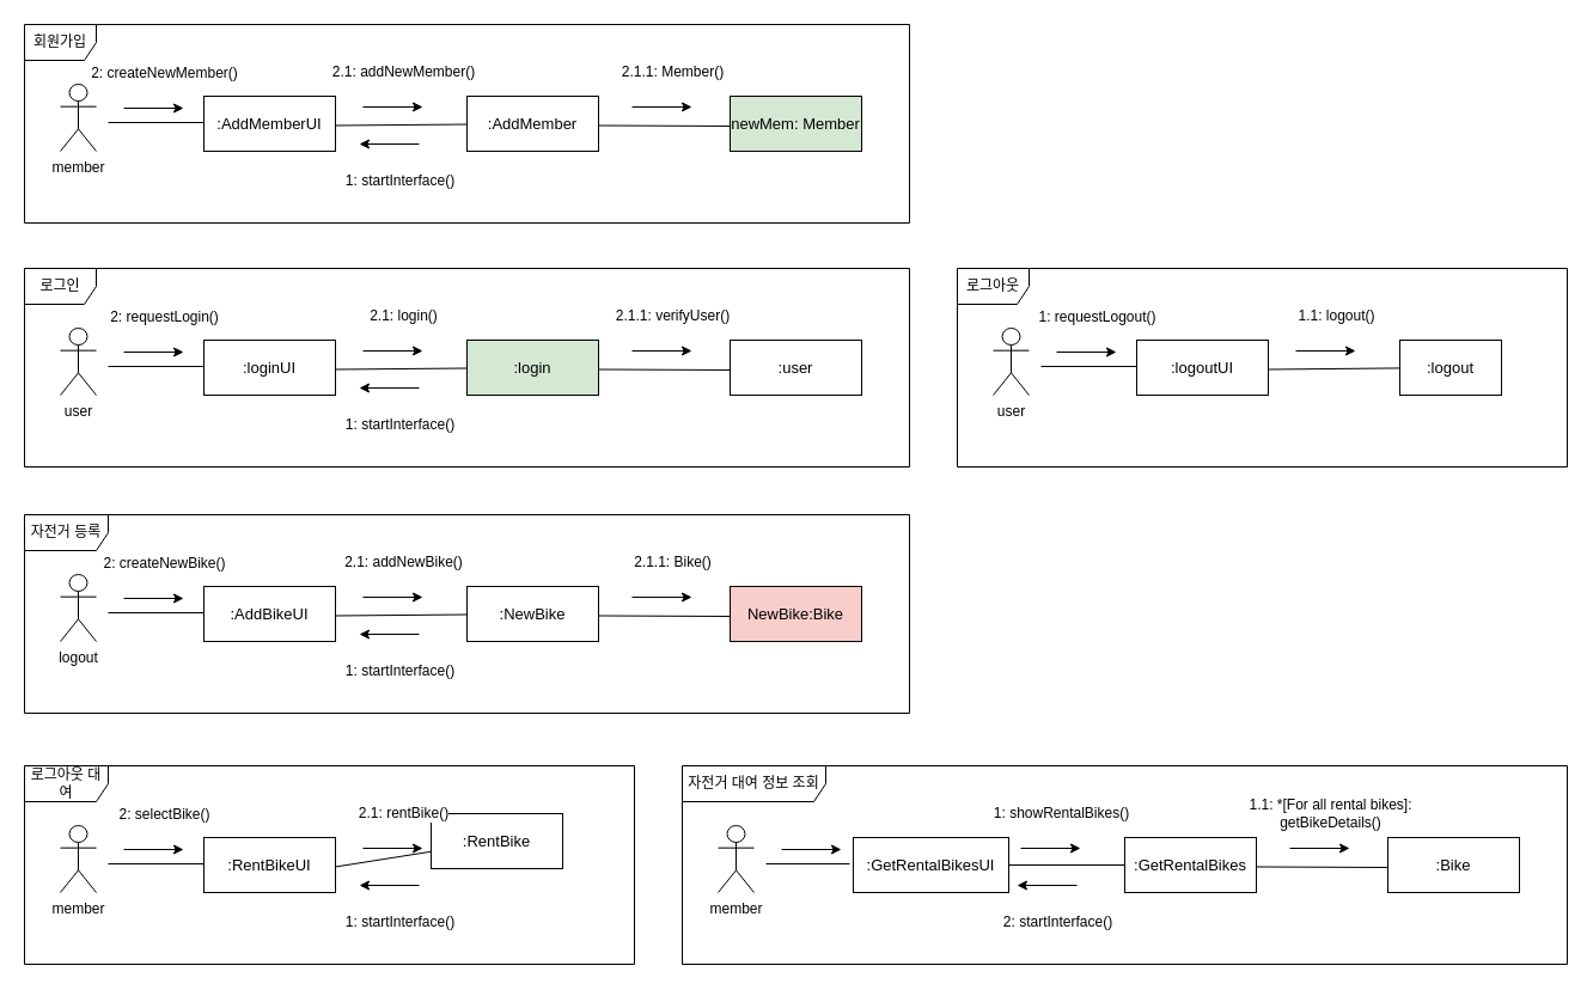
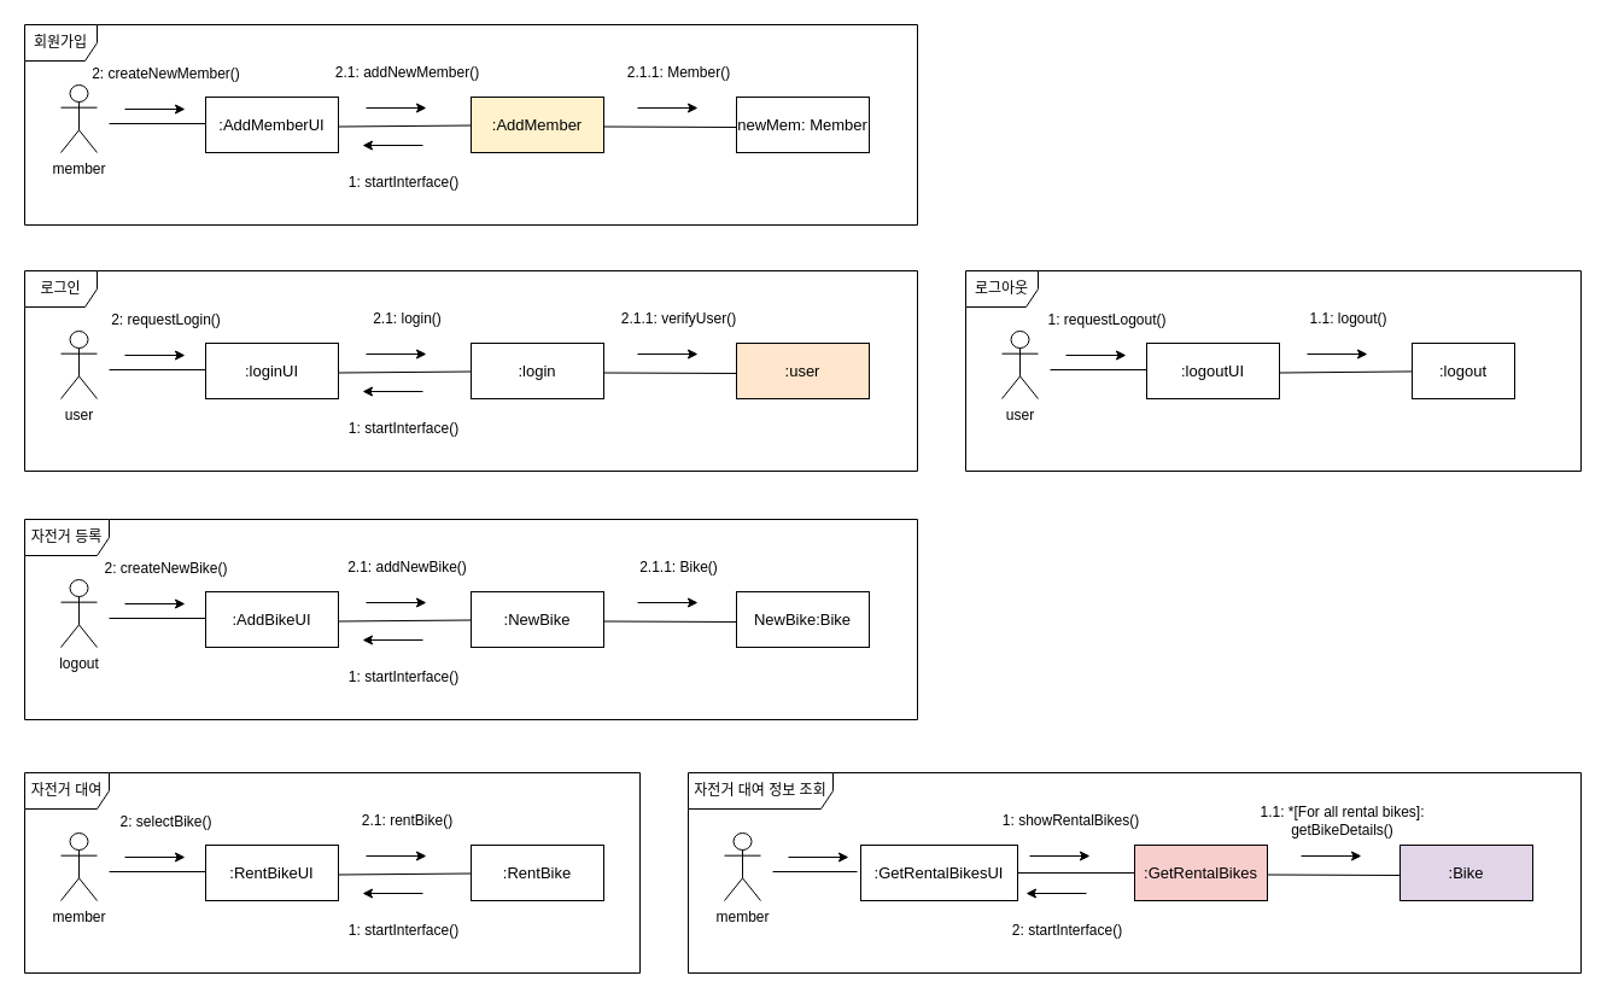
  <mxCell id="0" />
  <mxCell id="1" parent="0" />
  <mxCell id="2" value=":AddMemberUI" style="html=1;whiteSpace=wrap;fontSize=13;" vertex="1" parent="1"><mxGeometry x="170" y="80" width="110" height="46" as="geometry" /></mxCell>
  <mxCell id="3" value="회원가입" style="shape=umlFrame;whiteSpace=wrap;html=1;pointerEvents=0;" vertex="1" parent="1"><mxGeometry x="20" y="20" width="740" height="166" as="geometry" /></mxCell>
  <mxCell id="4" value="member" style="shape=umlActor;verticalLabelPosition=bottom;verticalAlign=top;html=1;" vertex="1" parent="1"><mxGeometry x="50" y="70" width="30" height="56" as="geometry" /></mxCell>
- <mxCell id="5" value=":AddMember" style="html=1;whiteSpace=wrap;fontSize=13;" vertex="1" parent="1"><mxGeometry x="390" y="80" width="110" height="46" as="geometry" /></mxCell>
- <mxCell id="6" value="newMem: Member" style="html=1;whiteSpace=wrap;fontSize=13;fillColor=#d5e8d4;" vertex="1" parent="1"><mxGeometry x="610" y="80" width="110" height="46" as="geometry" /></mxCell>
+ <mxCell id="5" value=":AddMember" style="html=1;whiteSpace=wrap;fontSize=13;fillColor=#fff2cc;" vertex="1" parent="1"><mxGeometry x="390" y="80" width="110" height="46" as="geometry" /></mxCell>
+ <mxCell id="6" value="newMem: Member" style="html=1;whiteSpace=wrap;fontSize=13;" vertex="1" parent="1"><mxGeometry x="610" y="80" width="110" height="46" as="geometry" /></mxCell>
  <mxCell id="7" value="" style="endArrow=none;html=1;rounded=0;" edge="1" parent="1"><mxGeometry width="50" height="50" relative="1" as="geometry"><mxPoint x="90" y="102" as="sourcePoint" /><mxPoint x="170" y="102" as="targetPoint" /></mxGeometry></mxCell>
  <mxCell id="8" value="" style="endArrow=none;html=1;rounded=0;" edge="1" parent="1" target="5"><mxGeometry width="50" height="50" relative="1" as="geometry"><mxPoint x="280" y="104.5" as="sourcePoint" /><mxPoint x="360" y="104.5" as="targetPoint" /></mxGeometry></mxCell>
  <mxCell id="9" value="" style="endArrow=none;html=1;rounded=0;" edge="1" parent="1"><mxGeometry width="50" height="50" relative="1" as="geometry"><mxPoint x="500" y="104.5" as="sourcePoint" /><mxPoint x="610" y="105" as="targetPoint" /></mxGeometry></mxCell>
  <mxCell id="10" value="" style="endArrow=classic;html=1;rounded=0;" edge="1" parent="1"><mxGeometry relative="1" as="geometry"><mxPoint x="103" y="90" as="sourcePoint" /><mxPoint x="153" y="90" as="targetPoint" /></mxGeometry></mxCell>
  <mxCell id="11" value="2: createNewMember()" style="edgeLabel;resizable=0;html=1;;align=center;verticalAlign=middle;fontSize=12;" connectable="0" vertex="1" parent="10"><mxGeometry relative="1" as="geometry"><mxPoint x="8" y="-30" as="offset" /></mxGeometry></mxCell>
  <mxCell id="12" value="" style="endArrow=classic;html=1;rounded=0;" edge="1" parent="1"><mxGeometry relative="1" as="geometry"><mxPoint x="303" y="89" as="sourcePoint" /><mxPoint x="353" y="89" as="targetPoint" /></mxGeometry></mxCell>
  <mxCell id="13" value="2.1: addNewMember()" style="edgeLabel;resizable=0;html=1;;align=center;verticalAlign=middle;fontSize=12;" connectable="0" vertex="1" parent="12"><mxGeometry relative="1" as="geometry"><mxPoint x="8" y="-30" as="offset" /></mxGeometry></mxCell>
  <mxCell id="14" value="" style="endArrow=classic;html=1;rounded=0;" edge="1" parent="1"><mxGeometry relative="1" as="geometry"><mxPoint x="528" y="89" as="sourcePoint" /><mxPoint x="578" y="89" as="targetPoint" /></mxGeometry></mxCell>
  <mxCell id="15" value="2.1.1: Member()" style="edgeLabel;resizable=0;html=1;;align=center;verticalAlign=middle;fontSize=12;" connectable="0" vertex="1" parent="14"><mxGeometry relative="1" as="geometry"><mxPoint x="8" y="-30" as="offset" /></mxGeometry></mxCell>
  <mxCell id="16" value="" style="endArrow=classic;html=1;rounded=0;" edge="1" parent="1"><mxGeometry relative="1" as="geometry"><mxPoint x="350" y="120" as="sourcePoint" /><mxPoint x="300" y="120" as="targetPoint" /></mxGeometry></mxCell>
  <mxCell id="17" value="1: startInterface()" style="edgeLabel;resizable=0;html=1;;align=center;verticalAlign=middle;fontSize=12;" connectable="0" vertex="1" parent="16"><mxGeometry relative="1" as="geometry"><mxPoint x="8" y="30" as="offset" /></mxGeometry></mxCell>
  <mxCell id="18" value=":loginUI" style="html=1;whiteSpace=wrap;fontSize=13;" vertex="1" parent="1"><mxGeometry x="170" y="284" width="110" height="46" as="geometry" /></mxCell>
  <mxCell id="19" value="로그인" style="shape=umlFrame;whiteSpace=wrap;html=1;pointerEvents=0;" vertex="1" parent="1"><mxGeometry x="20" y="224" width="740" height="166" as="geometry" /></mxCell>
  <mxCell id="20" value="user" style="shape=umlActor;verticalLabelPosition=bottom;verticalAlign=top;html=1;" vertex="1" parent="1"><mxGeometry x="50" y="274" width="30" height="56" as="geometry" /></mxCell>
- <mxCell id="21" value=":login" style="html=1;whiteSpace=wrap;fontSize=13;fillColor=#d5e8d4;" vertex="1" parent="1"><mxGeometry x="390" y="284" width="110" height="46" as="geometry" /></mxCell>
- <mxCell id="22" value=":user" style="html=1;whiteSpace=wrap;fontSize=13;" vertex="1" parent="1"><mxGeometry x="610" y="284" width="110" height="46" as="geometry" /></mxCell>
+ <mxCell id="21" value=":login" style="html=1;whiteSpace=wrap;fontSize=13;" vertex="1" parent="1"><mxGeometry x="390" y="284" width="110" height="46" as="geometry" /></mxCell>
+ <mxCell id="22" value=":user" style="html=1;whiteSpace=wrap;fontSize=13;fillColor=#ffe6cc;" vertex="1" parent="1"><mxGeometry x="610" y="284" width="110" height="46" as="geometry" /></mxCell>
  <mxCell id="23" value="" style="endArrow=none;html=1;rounded=0;" edge="1" parent="1"><mxGeometry width="50" height="50" relative="1" as="geometry"><mxPoint x="90" y="306" as="sourcePoint" /><mxPoint x="170" y="306" as="targetPoint" /></mxGeometry></mxCell>
  <mxCell id="24" value="" style="endArrow=none;html=1;rounded=0;" edge="1" parent="1" target="21"><mxGeometry width="50" height="50" relative="1" as="geometry"><mxPoint x="280" y="308.5" as="sourcePoint" /><mxPoint x="360" y="308.5" as="targetPoint" /></mxGeometry></mxCell>
  <mxCell id="25" value="" style="endArrow=none;html=1;rounded=0;" edge="1" parent="1"><mxGeometry width="50" height="50" relative="1" as="geometry"><mxPoint x="500" y="308.5" as="sourcePoint" /><mxPoint x="610" y="309" as="targetPoint" /></mxGeometry></mxCell>
  <mxCell id="26" value="" style="endArrow=classic;html=1;rounded=0;" edge="1" parent="1"><mxGeometry relative="1" as="geometry"><mxPoint x="103" y="294" as="sourcePoint" /><mxPoint x="153" y="294" as="targetPoint" /></mxGeometry></mxCell>
  <mxCell id="27" value="2: requestLogin()" style="edgeLabel;resizable=0;html=1;;align=center;verticalAlign=middle;fontSize=12;" connectable="0" vertex="1" parent="26"><mxGeometry relative="1" as="geometry"><mxPoint x="8" y="-30" as="offset" /></mxGeometry></mxCell>
  <mxCell id="28" value="" style="endArrow=classic;html=1;rounded=0;" edge="1" parent="1"><mxGeometry relative="1" as="geometry"><mxPoint x="303" y="293" as="sourcePoint" /><mxPoint x="353" y="293" as="targetPoint" /></mxGeometry></mxCell>
  <mxCell id="29" value="2.1: login()" style="edgeLabel;resizable=0;html=1;;align=center;verticalAlign=middle;fontSize=12;" connectable="0" vertex="1" parent="28"><mxGeometry relative="1" as="geometry"><mxPoint x="8" y="-30" as="offset" /></mxGeometry></mxCell>
  <mxCell id="30" value="" style="endArrow=classic;html=1;rounded=0;" edge="1" parent="1"><mxGeometry relative="1" as="geometry"><mxPoint x="528" y="293" as="sourcePoint" /><mxPoint x="578" y="293" as="targetPoint" /></mxGeometry></mxCell>
  <mxCell id="31" value="2.1.1: verifyUser()" style="edgeLabel;resizable=0;html=1;;align=center;verticalAlign=middle;fontSize=12;" connectable="0" vertex="1" parent="30"><mxGeometry relative="1" as="geometry"><mxPoint x="8" y="-30" as="offset" /></mxGeometry></mxCell>
  <mxCell id="32" value="" style="endArrow=classic;html=1;rounded=0;" edge="1" parent="1"><mxGeometry relative="1" as="geometry"><mxPoint x="350" y="324" as="sourcePoint" /><mxPoint x="300" y="324" as="targetPoint" /></mxGeometry></mxCell>
  <mxCell id="33" value="1: startInterface()" style="edgeLabel;resizable=0;html=1;;align=center;verticalAlign=middle;fontSize=12;" connectable="0" vertex="1" parent="32"><mxGeometry relative="1" as="geometry"><mxPoint x="8" y="30" as="offset" /></mxGeometry></mxCell>
  <mxCell id="34" value=":logoutUI" style="html=1;whiteSpace=wrap;fontSize=13;" vertex="1" parent="1"><mxGeometry x="950" y="284" width="110" height="46" as="geometry" /></mxCell>
  <mxCell id="35" value="로그아웃" style="shape=umlFrame;whiteSpace=wrap;html=1;pointerEvents=0;" vertex="1" parent="1"><mxGeometry x="800" y="224" width="510" height="166" as="geometry" /></mxCell>
  <mxCell id="36" value="user" style="shape=umlActor;verticalLabelPosition=bottom;verticalAlign=top;html=1;" vertex="1" parent="1"><mxGeometry x="830" y="274" width="30" height="56" as="geometry" /></mxCell>
  <mxCell id="37" value=":logout" style="html=1;whiteSpace=wrap;fontSize=13;" vertex="1" parent="1"><mxGeometry x="1170" y="284" width="85" height="46" as="geometry" /></mxCell>
  <mxCell id="38" value="" style="endArrow=none;html=1;rounded=0;" edge="1" parent="1"><mxGeometry width="50" height="50" relative="1" as="geometry"><mxPoint x="870" y="306" as="sourcePoint" /><mxPoint x="950" y="306" as="targetPoint" /></mxGeometry></mxCell>
  <mxCell id="39" value="" style="endArrow=none;html=1;rounded=0;" edge="1" parent="1" target="37"><mxGeometry width="50" height="50" relative="1" as="geometry"><mxPoint x="1060" y="308.5" as="sourcePoint" /><mxPoint x="1140" y="308.5" as="targetPoint" /></mxGeometry></mxCell>
  <mxCell id="40" value="" style="endArrow=classic;html=1;rounded=0;" edge="1" parent="1"><mxGeometry relative="1" as="geometry"><mxPoint x="883" y="294" as="sourcePoint" /><mxPoint x="933" y="294" as="targetPoint" /></mxGeometry></mxCell>
  <mxCell id="41" value="1: requestLogout()" style="edgeLabel;resizable=0;html=1;;align=center;verticalAlign=middle;fontSize=12;" connectable="0" vertex="1" parent="40"><mxGeometry relative="1" as="geometry"><mxPoint x="8" y="-30" as="offset" /></mxGeometry></mxCell>
  <mxCell id="42" value="" style="endArrow=classic;html=1;rounded=0;" edge="1" parent="1"><mxGeometry relative="1" as="geometry"><mxPoint x="1083" y="293" as="sourcePoint" /><mxPoint x="1133" y="293" as="targetPoint" /></mxGeometry></mxCell>
  <mxCell id="43" value="1.1: logout()" style="edgeLabel;resizable=0;html=1;;align=center;verticalAlign=middle;fontSize=12;" connectable="0" vertex="1" parent="42"><mxGeometry relative="1" as="geometry"><mxPoint x="8" y="-30" as="offset" /></mxGeometry></mxCell>
  <mxCell id="44" value=":AddBikeUI" style="html=1;whiteSpace=wrap;fontSize=13;" vertex="1" parent="1"><mxGeometry x="170" y="490" width="110" height="46" as="geometry" /></mxCell>
  <mxCell id="45" value="자전거 등록" style="shape=umlFrame;whiteSpace=wrap;html=1;pointerEvents=0;width=70;height=30;" vertex="1" parent="1"><mxGeometry x="20" y="430" width="740" height="166" as="geometry" /></mxCell>
  <mxCell id="46" value="logout" style="shape=umlActor;verticalLabelPosition=bottom;verticalAlign=top;html=1;" vertex="1" parent="1"><mxGeometry x="50" y="480" width="30" height="56" as="geometry" /></mxCell>
  <mxCell id="47" value=":NewBike" style="html=1;whiteSpace=wrap;fontSize=13;" vertex="1" parent="1"><mxGeometry x="390" y="490" width="110" height="46" as="geometry" /></mxCell>
- <mxCell id="48" value="NewBike:Bike" style="html=1;whiteSpace=wrap;fontSize=13;fillColor=#f8cecc;" vertex="1" parent="1"><mxGeometry x="610" y="490" width="110" height="46" as="geometry" /></mxCell>
+ <mxCell id="48" value="NewBike:Bike" style="html=1;whiteSpace=wrap;fontSize=13;" vertex="1" parent="1"><mxGeometry x="610" y="490" width="110" height="46" as="geometry" /></mxCell>
  <mxCell id="49" value="" style="endArrow=none;html=1;rounded=0;" edge="1" parent="1"><mxGeometry width="50" height="50" relative="1" as="geometry"><mxPoint x="90" y="512" as="sourcePoint" /><mxPoint x="170" y="512" as="targetPoint" /></mxGeometry></mxCell>
  <mxCell id="50" value="" style="endArrow=none;html=1;rounded=0;" edge="1" parent="1" target="47"><mxGeometry width="50" height="50" relative="1" as="geometry"><mxPoint x="280" y="514.5" as="sourcePoint" /><mxPoint x="360" y="514.5" as="targetPoint" /></mxGeometry></mxCell>
  <mxCell id="51" value="" style="endArrow=none;html=1;rounded=0;" edge="1" parent="1"><mxGeometry width="50" height="50" relative="1" as="geometry"><mxPoint x="500" y="514.5" as="sourcePoint" /><mxPoint x="610" y="515" as="targetPoint" /></mxGeometry></mxCell>
  <mxCell id="52" value="" style="endArrow=classic;html=1;rounded=0;" edge="1" parent="1"><mxGeometry relative="1" as="geometry"><mxPoint x="103" y="500" as="sourcePoint" /><mxPoint x="153" y="500" as="targetPoint" /></mxGeometry></mxCell>
  <mxCell id="53" value="2: createNewBike()" style="edgeLabel;resizable=0;html=1;;align=center;verticalAlign=middle;fontSize=12;" connectable="0" vertex="1" parent="52"><mxGeometry relative="1" as="geometry"><mxPoint x="8" y="-30" as="offset" /></mxGeometry></mxCell>
  <mxCell id="54" value="" style="endArrow=classic;html=1;rounded=0;" edge="1" parent="1"><mxGeometry relative="1" as="geometry"><mxPoint x="303" y="499" as="sourcePoint" /><mxPoint x="353" y="499" as="targetPoint" /></mxGeometry></mxCell>
  <mxCell id="55" value="2.1: addNewBike()" style="edgeLabel;resizable=0;html=1;;align=center;verticalAlign=middle;fontSize=12;" connectable="0" vertex="1" parent="54"><mxGeometry relative="1" as="geometry"><mxPoint x="8" y="-30" as="offset" /></mxGeometry></mxCell>
  <mxCell id="56" value="" style="endArrow=classic;html=1;rounded=0;" edge="1" parent="1"><mxGeometry relative="1" as="geometry"><mxPoint x="528" y="499" as="sourcePoint" /><mxPoint x="578" y="499" as="targetPoint" /></mxGeometry></mxCell>
  <mxCell id="57" value="2.1.1: Bike()" style="edgeLabel;resizable=0;html=1;;align=center;verticalAlign=middle;fontSize=12;" connectable="0" vertex="1" parent="56"><mxGeometry relative="1" as="geometry"><mxPoint x="8" y="-30" as="offset" /></mxGeometry></mxCell>
  <mxCell id="58" value="" style="endArrow=classic;html=1;rounded=0;" edge="1" parent="1"><mxGeometry relative="1" as="geometry"><mxPoint x="350" y="530" as="sourcePoint" /><mxPoint x="300" y="530" as="targetPoint" /></mxGeometry></mxCell>
  <mxCell id="59" value="1: startInterface()" style="edgeLabel;resizable=0;html=1;;align=center;verticalAlign=middle;fontSize=12;" connectable="0" vertex="1" parent="58"><mxGeometry relative="1" as="geometry"><mxPoint x="8" y="30" as="offset" /></mxGeometry></mxCell>
  <mxCell id="60" value=":RentBikeUI" style="html=1;whiteSpace=wrap;fontSize=13;" vertex="1" parent="1"><mxGeometry x="170" y="700" width="110" height="46" as="geometry" /></mxCell>
- <mxCell id="61" value="로그아웃 대여" style="shape=umlFrame;whiteSpace=wrap;html=1;pointerEvents=0;width=70;height=30;" vertex="1" parent="1"><mxGeometry x="20" y="640" width="510" height="166" as="geometry" /></mxCell>
+ <mxCell id="61" value="자전거 대여" style="shape=umlFrame;whiteSpace=wrap;html=1;pointerEvents=0;width=70;height=30;" vertex="1" parent="1"><mxGeometry x="20" y="640" width="510" height="166" as="geometry" /></mxCell>
  <mxCell id="62" value="member" style="shape=umlActor;verticalLabelPosition=bottom;verticalAlign=top;html=1;" vertex="1" parent="1"><mxGeometry x="50" y="690" width="30" height="56" as="geometry" /></mxCell>
- <mxCell id="63" value=":RentBike" style="html=1;whiteSpace=wrap;fontSize=13;" vertex="1" parent="1"><mxGeometry x="360" y="680" width="110" height="46" as="geometry" /></mxCell>
+ <mxCell id="63" value=":RentBike" style="html=1;whiteSpace=wrap;fontSize=13;" vertex="1" parent="1"><mxGeometry x="390" y="700" width="110" height="46" as="geometry" /></mxCell>
  <mxCell id="64" value="" style="endArrow=none;html=1;rounded=0;" edge="1" parent="1"><mxGeometry width="50" height="50" relative="1" as="geometry"><mxPoint x="90" y="722" as="sourcePoint" /><mxPoint x="170" y="722" as="targetPoint" /></mxGeometry></mxCell>
  <mxCell id="65" value="" style="endArrow=none;html=1;rounded=0;" edge="1" parent="1" target="63"><mxGeometry width="50" height="50" relative="1" as="geometry"><mxPoint x="280" y="724.5" as="sourcePoint" /><mxPoint x="360" y="724.5" as="targetPoint" /></mxGeometry></mxCell>
  <mxCell id="66" value="" style="endArrow=classic;html=1;rounded=0;" edge="1" parent="1"><mxGeometry relative="1" as="geometry"><mxPoint x="103" y="710" as="sourcePoint" /><mxPoint x="153" y="710" as="targetPoint" /></mxGeometry></mxCell>
  <mxCell id="67" value="2: selectBike()" style="edgeLabel;resizable=0;html=1;;align=center;verticalAlign=middle;fontSize=12;" connectable="0" vertex="1" parent="66"><mxGeometry relative="1" as="geometry"><mxPoint x="8" y="-30" as="offset" /></mxGeometry></mxCell>
  <mxCell id="68" value="" style="endArrow=classic;html=1;rounded=0;" edge="1" parent="1"><mxGeometry relative="1" as="geometry"><mxPoint x="303" y="709" as="sourcePoint" /><mxPoint x="353" y="709" as="targetPoint" /></mxGeometry></mxCell>
  <mxCell id="69" value="2.1: rentBike()" style="edgeLabel;resizable=0;html=1;;align=center;verticalAlign=middle;fontSize=12;" connectable="0" vertex="1" parent="68"><mxGeometry relative="1" as="geometry"><mxPoint x="8" y="-30" as="offset" /></mxGeometry></mxCell>
  <mxCell id="70" value="" style="endArrow=classic;html=1;rounded=0;" edge="1" parent="1"><mxGeometry relative="1" as="geometry"><mxPoint x="350" y="740" as="sourcePoint" /><mxPoint x="300" y="740" as="targetPoint" /></mxGeometry></mxCell>
  <mxCell id="71" value="1: startInterface()" style="edgeLabel;resizable=0;html=1;;align=center;verticalAlign=middle;fontSize=12;" connectable="0" vertex="1" parent="70"><mxGeometry relative="1" as="geometry"><mxPoint x="8" y="30" as="offset" /></mxGeometry></mxCell>
  <mxCell id="72" value=":GetRentalBikesUI" style="html=1;whiteSpace=wrap;fontSize=13;" vertex="1" parent="1"><mxGeometry x="713" y="700" width="130" height="46" as="geometry" /></mxCell>
  <mxCell id="73" value="자전거 대여 정보 조회" style="shape=umlFrame;whiteSpace=wrap;html=1;pointerEvents=0;width=120;height=30;" vertex="1" parent="1"><mxGeometry x="570" y="640" width="740" height="166" as="geometry" /></mxCell>
  <mxCell id="74" value="member" style="shape=umlActor;verticalLabelPosition=bottom;verticalAlign=top;html=1;" vertex="1" parent="1"><mxGeometry x="600" y="690" width="30" height="56" as="geometry" /></mxCell>
- <mxCell id="75" value=":GetRentalBikes" style="html=1;whiteSpace=wrap;fontSize=13;" vertex="1" parent="1"><mxGeometry x="940" y="700" width="110" height="46" as="geometry" /></mxCell>
- <mxCell id="76" value=":Bike" style="html=1;whiteSpace=wrap;fontSize=13;" vertex="1" parent="1"><mxGeometry x="1160" y="700" width="110" height="46" as="geometry" /></mxCell>
+ <mxCell id="75" value=":GetRentalBikes" style="html=1;whiteSpace=wrap;fontSize=13;fillColor=#f8cecc;" vertex="1" parent="1"><mxGeometry x="940" y="700" width="110" height="46" as="geometry" /></mxCell>
+ <mxCell id="76" value=":Bike" style="html=1;whiteSpace=wrap;fontSize=13;fillColor=#e1d5e7;" vertex="1" parent="1"><mxGeometry x="1160" y="700" width="110" height="46" as="geometry" /></mxCell>
  <mxCell id="77" value="" style="endArrow=none;html=1;rounded=0;" edge="1" parent="1"><mxGeometry width="50" height="50" relative="1" as="geometry"><mxPoint x="640" y="722" as="sourcePoint" /><mxPoint x="710" y="722" as="targetPoint" /></mxGeometry></mxCell>
  <mxCell id="78" value="" style="endArrow=none;html=1;rounded=0;exitX=1;exitY=0.5;exitDx=0;exitDy=0;" edge="1" parent="1" target="75" source="72"><mxGeometry width="50" height="50" relative="1" as="geometry"><mxPoint x="850" y="725" as="sourcePoint" /><mxPoint x="910" y="724.5" as="targetPoint" /></mxGeometry></mxCell>
  <mxCell id="79" value="" style="endArrow=none;html=1;rounded=0;" edge="1" parent="1"><mxGeometry width="50" height="50" relative="1" as="geometry"><mxPoint x="1050" y="724.5" as="sourcePoint" /><mxPoint x="1160" y="725" as="targetPoint" /></mxGeometry></mxCell>
  <mxCell id="80" value="" style="endArrow=classic;html=1;rounded=0;" edge="1" parent="1"><mxGeometry relative="1" as="geometry"><mxPoint x="653" y="710" as="sourcePoint" /><mxPoint x="703" y="710" as="targetPoint" /></mxGeometry></mxCell>
  <mxCell id="81" value="" style="endArrow=classic;html=1;rounded=0;" edge="1" parent="1"><mxGeometry relative="1" as="geometry"><mxPoint x="853" y="709" as="sourcePoint" /><mxPoint x="903" y="709" as="targetPoint" /></mxGeometry></mxCell>
  <mxCell id="82" value="1: showRentalBikes()" style="edgeLabel;resizable=0;html=1;;align=center;verticalAlign=middle;fontSize=12;" connectable="0" vertex="1" parent="81"><mxGeometry relative="1" as="geometry"><mxPoint x="8" y="-30" as="offset" /></mxGeometry></mxCell>
  <mxCell id="83" value="" style="endArrow=classic;html=1;rounded=0;" edge="1" parent="1"><mxGeometry relative="1" as="geometry"><mxPoint x="1078" y="709" as="sourcePoint" /><mxPoint x="1128" y="709" as="targetPoint" /></mxGeometry></mxCell>
  <mxCell id="84" value="1.1: *[For all rental bikes]:&lt;div&gt;getBikeDetails()&lt;/div&gt;" style="edgeLabel;resizable=0;html=1;;align=center;verticalAlign=middle;fontSize=12;" connectable="0" vertex="1" parent="83"><mxGeometry relative="1" as="geometry"><mxPoint x="8" y="-30" as="offset" /></mxGeometry></mxCell>
  <mxCell id="85" value="" style="endArrow=classic;html=1;rounded=0;" edge="1" parent="1"><mxGeometry relative="1" as="geometry"><mxPoint x="900" y="740" as="sourcePoint" /><mxPoint x="850" y="740" as="targetPoint" /></mxGeometry></mxCell>
  <mxCell id="86" value="2: startInterface()" style="edgeLabel;resizable=0;html=1;;align=center;verticalAlign=middle;fontSize=12;" connectable="0" vertex="1" parent="85"><mxGeometry relative="1" as="geometry"><mxPoint x="8" y="30" as="offset" /></mxGeometry></mxCell>
